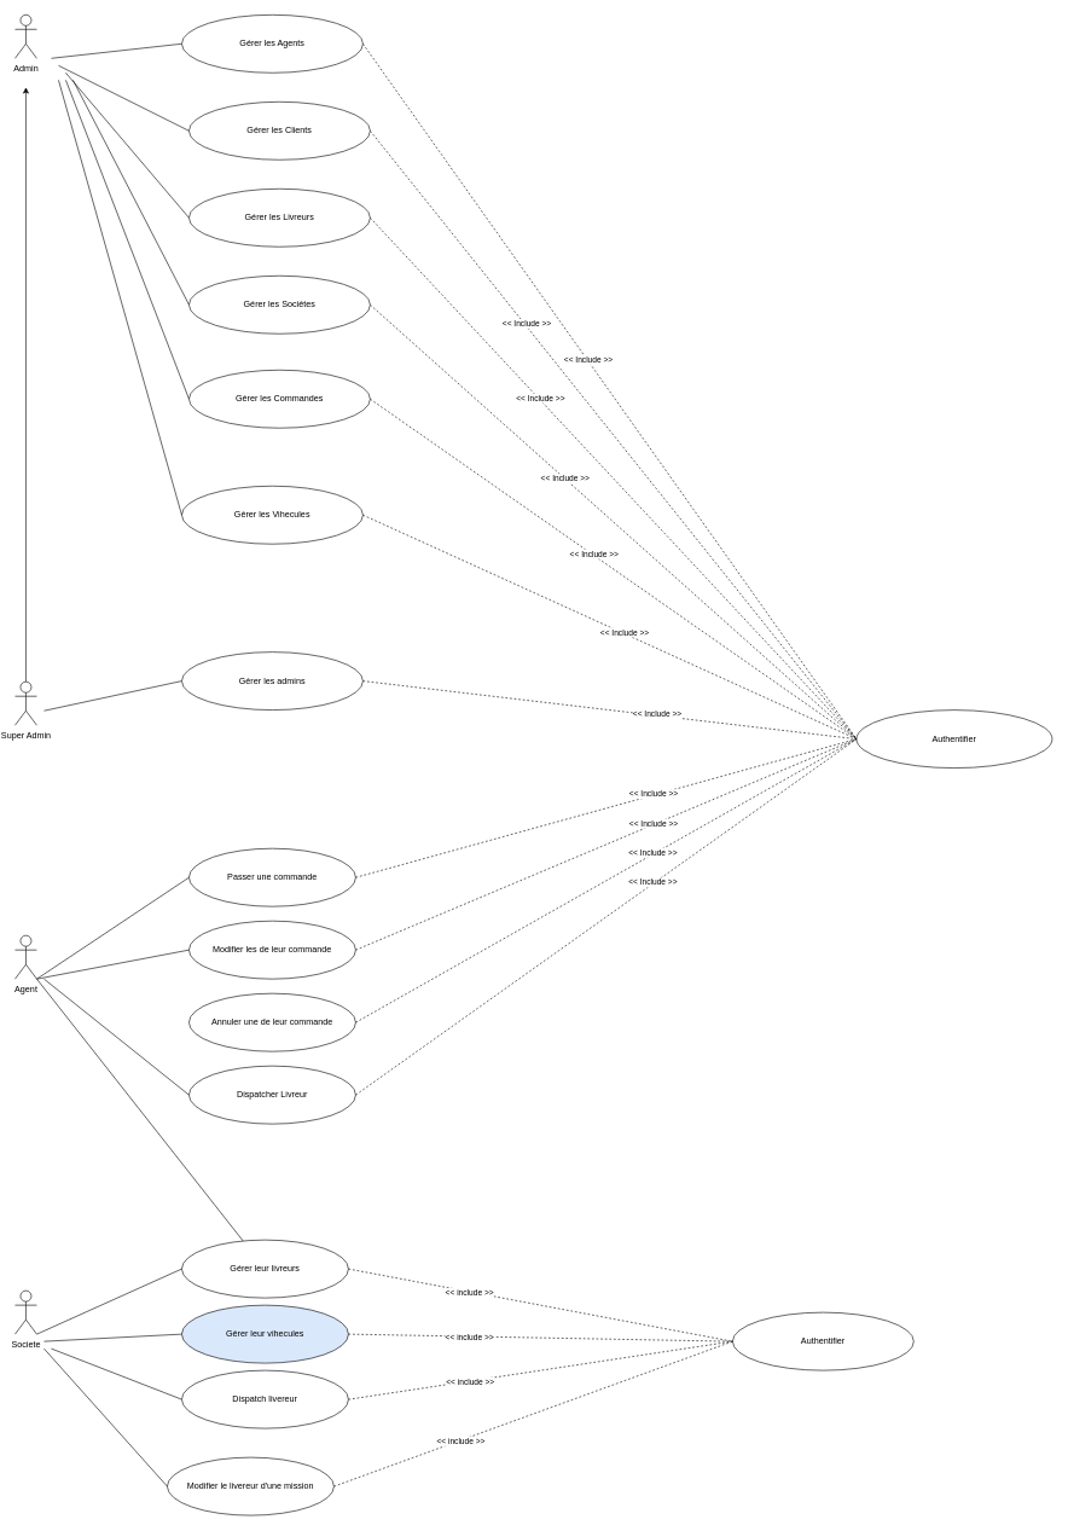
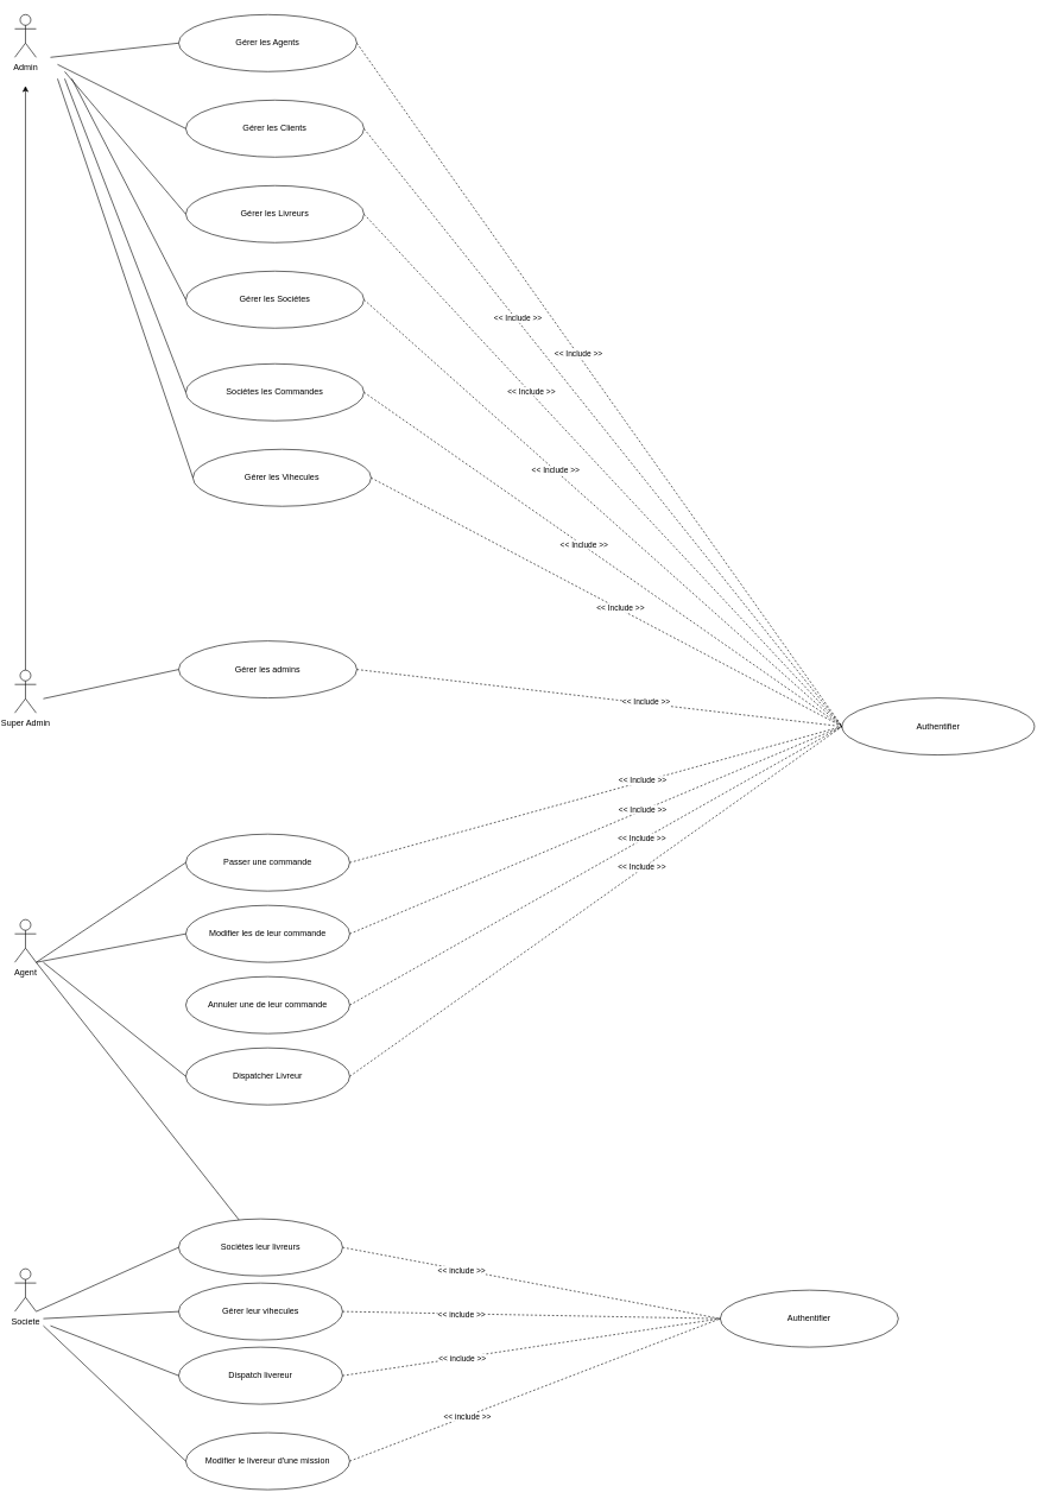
  <mxCell id="0" />
  <mxCell id="1" parent="0" />
  <mxCell id="2" value="Admin" style="shape=umlActor;verticalLabelPosition=bottom;verticalAlign=top;html=1;outlineConnect=0;" vertex="1" parent="1"><mxGeometry x="20" y="20" width="30" height="60" as="geometry" /></mxCell>
  <mxCell id="3" value="Gérer les admins" style="ellipse;whiteSpace=wrap;html=1;" vertex="1" parent="1"><mxGeometry x="250" y="899" width="250" height="80" as="geometry" /></mxCell>
  <mxCell id="4" value="Gérer les Agents" style="ellipse;whiteSpace=wrap;html=1;" vertex="1" parent="1"><mxGeometry x="250" y="20" width="250" height="80" as="geometry" /></mxCell>
  <mxCell id="5" value="Gérer les Clients" style="ellipse;whiteSpace=wrap;html=1;" vertex="1" parent="1"><mxGeometry x="260" y="140" width="250" height="80" as="geometry" /></mxCell>
  <mxCell id="6" value="Gérer les Livreurs" style="ellipse;whiteSpace=wrap;html=1;" vertex="1" parent="1"><mxGeometry x="260" y="260" width="250" height="80" as="geometry" /></mxCell>
  <mxCell id="7" value="Gérer les Sociétes" style="ellipse;whiteSpace=wrap;html=1;" vertex="1" parent="1"><mxGeometry x="260" y="380" width="250" height="80" as="geometry" /></mxCell>
- <mxCell id="8" value="Gérer les Commandes" style="ellipse;whiteSpace=wrap;html=1;" vertex="1" parent="1"><mxGeometry x="260" y="510" width="250" height="80" as="geometry" /></mxCell>
- <mxCell id="9" value="Gérer les Vihecules" style="ellipse;whiteSpace=wrap;html=1;" vertex="1" parent="1"><mxGeometry x="250" y="670" width="250" height="80" as="geometry" /></mxCell>
+ <mxCell id="8" value="Sociétes les Commandes" style="ellipse;whiteSpace=wrap;html=1;" vertex="1" parent="1"><mxGeometry x="260" y="510" width="250" height="80" as="geometry" /></mxCell>
+ <mxCell id="9" value="Gérer les Vihecules" style="ellipse;whiteSpace=wrap;html=1;" vertex="1" parent="1"><mxGeometry x="270" y="630" width="250" height="80" as="geometry" /></mxCell>
  <mxCell id="10" value="" style="endArrow=none;html=1;exitX=0;exitY=0.5;exitDx=0;exitDy=0;" edge="1" parent="1" source="4"><mxGeometry width="50" height="50" relative="1" as="geometry"><mxPoint x="260" y="-40" as="sourcePoint" /><mxPoint x="70" y="80" as="targetPoint" /></mxGeometry></mxCell>
  <mxCell id="11" value="" style="endArrow=none;html=1;exitX=0;exitY=0.5;exitDx=0;exitDy=0;" edge="1" parent="1" source="5"><mxGeometry width="50" height="50" relative="1" as="geometry"><mxPoint x="260" y="70" as="sourcePoint" /><mxPoint x="80" y="90" as="targetPoint" /></mxGeometry></mxCell>
  <mxCell id="12" value="" style="endArrow=none;html=1;exitX=0;exitY=0.5;exitDx=0;exitDy=0;" edge="1" parent="1" source="6"><mxGeometry width="50" height="50" relative="1" as="geometry"><mxPoint x="270" y="190" as="sourcePoint" /><mxPoint x="90" y="100" as="targetPoint" /></mxGeometry></mxCell>
  <mxCell id="13" value="" style="endArrow=none;html=1;exitX=0;exitY=0.5;exitDx=0;exitDy=0;" edge="1" parent="1" source="7"><mxGeometry width="50" height="50" relative="1" as="geometry"><mxPoint x="270" y="310" as="sourcePoint" /><mxPoint x="100" y="110" as="targetPoint" /></mxGeometry></mxCell>
  <mxCell id="14" value="" style="endArrow=none;html=1;exitX=0;exitY=0.5;exitDx=0;exitDy=0;" edge="1" parent="1" source="8"><mxGeometry width="50" height="50" relative="1" as="geometry"><mxPoint x="270" y="430" as="sourcePoint" /><mxPoint x="90" y="110" as="targetPoint" /></mxGeometry></mxCell>
  <mxCell id="15" value="" style="endArrow=none;html=1;exitX=0;exitY=0.5;exitDx=0;exitDy=0;" edge="1" parent="1" source="9"><mxGeometry width="50" height="50" relative="1" as="geometry"><mxPoint x="270" y="560" as="sourcePoint" /><mxPoint x="80" y="110" as="targetPoint" /></mxGeometry></mxCell>
  <mxCell id="16" value="" style="endArrow=none;dashed=1;html=1;exitX=1;exitY=0.5;exitDx=0;exitDy=0;entryX=0;entryY=0.5;entryDx=0;entryDy=0;" edge="1" parent="1" source="3" target="30"><mxGeometry width="50" height="50" relative="1" as="geometry"><mxPoint x="550" y="-10" as="sourcePoint" /><mxPoint x="800" y="300" as="targetPoint" /><Array as="points" /></mxGeometry></mxCell>
  <mxCell id="17" value="&amp;lt;&amp;lt; Include &amp;gt;&amp;gt;" style="edgeLabel;html=1;align=center;verticalAlign=middle;resizable=0;points=[];" vertex="1" connectable="0" parent="16"><mxGeometry x="0.189" y="2" relative="1" as="geometry"><mxPoint as="offset" /></mxGeometry></mxCell>
  <mxCell id="18" value="" style="endArrow=none;dashed=1;html=1;exitX=1;exitY=0.5;exitDx=0;exitDy=0;entryX=0;entryY=0.5;entryDx=0;entryDy=0;" edge="1" parent="1" source="4" target="30"><mxGeometry width="50" height="50" relative="1" as="geometry"><mxPoint x="510" y="90" as="sourcePoint" /><mxPoint x="670" y="260" as="targetPoint" /><Array as="points" /></mxGeometry></mxCell>
  <mxCell id="19" value="&amp;lt;&amp;lt; Include &amp;gt;&amp;gt;" style="edgeLabel;html=1;align=center;verticalAlign=middle;resizable=0;points=[];" vertex="1" connectable="0" parent="18"><mxGeometry x="-0.09" y="1" relative="1" as="geometry"><mxPoint as="offset" /></mxGeometry></mxCell>
  <mxCell id="20" value="" style="endArrow=none;dashed=1;html=1;exitX=1;exitY=0.5;exitDx=0;exitDy=0;entryX=0;entryY=0.5;entryDx=0;entryDy=0;" edge="1" parent="1" source="5" target="30"><mxGeometry width="50" height="50" relative="1" as="geometry"><mxPoint x="510" y="70" as="sourcePoint" /><mxPoint x="680" y="270" as="targetPoint" /><Array as="points" /></mxGeometry></mxCell>
  <mxCell id="21" value="&amp;lt;&amp;lt; Include &amp;gt;&amp;gt;" style="edgeLabel;html=1;align=center;verticalAlign=middle;resizable=0;points=[];" vertex="1" connectable="0" parent="20"><mxGeometry x="-0.364" y="2" relative="1" as="geometry"><mxPoint as="offset" /></mxGeometry></mxCell>
  <mxCell id="22" value="" style="endArrow=none;dashed=1;html=1;exitX=1;exitY=0.5;exitDx=0;exitDy=0;entryX=0;entryY=0.5;entryDx=0;entryDy=0;" edge="1" parent="1" source="6" target="30"><mxGeometry width="50" height="50" relative="1" as="geometry"><mxPoint x="520" y="190" as="sourcePoint" /><mxPoint x="690" y="280" as="targetPoint" /><Array as="points" /></mxGeometry></mxCell>
  <mxCell id="23" value="&amp;lt;&amp;lt; Include &amp;gt;&amp;gt;" style="edgeLabel;html=1;align=center;verticalAlign=middle;resizable=0;points=[];" vertex="1" connectable="0" parent="22"><mxGeometry x="-0.304" y="2" relative="1" as="geometry"><mxPoint as="offset" /></mxGeometry></mxCell>
  <mxCell id="24" value="" style="endArrow=none;dashed=1;html=1;exitX=1;exitY=0.5;exitDx=0;exitDy=0;entryX=0;entryY=0.5;entryDx=0;entryDy=0;" edge="1" parent="1" source="7" target="30"><mxGeometry width="50" height="50" relative="1" as="geometry"><mxPoint x="520" y="310" as="sourcePoint" /><mxPoint x="700" y="290" as="targetPoint" /><Array as="points" /></mxGeometry></mxCell>
  <mxCell id="25" value="&amp;lt;&amp;lt; Include &amp;gt;&amp;gt;" style="edgeLabel;html=1;align=center;verticalAlign=middle;resizable=0;points=[];" vertex="1" connectable="0" parent="24"><mxGeometry x="-0.2" relative="1" as="geometry"><mxPoint as="offset" /></mxGeometry></mxCell>
  <mxCell id="26" value="" style="endArrow=none;dashed=1;html=1;exitX=1;exitY=0.5;exitDx=0;exitDy=0;entryX=0;entryY=0.5;entryDx=0;entryDy=0;" edge="1" parent="1" source="8" target="30"><mxGeometry width="50" height="50" relative="1" as="geometry"><mxPoint x="520" y="430" as="sourcePoint" /><mxPoint x="710" y="300" as="targetPoint" /><Array as="points" /></mxGeometry></mxCell>
  <mxCell id="27" value="&amp;lt;&amp;lt; Include &amp;gt;&amp;gt;" style="edgeLabel;html=1;align=center;verticalAlign=middle;resizable=0;points=[];" vertex="1" connectable="0" parent="26"><mxGeometry x="-0.081" y="2" relative="1" as="geometry"><mxPoint x="-1" as="offset" /></mxGeometry></mxCell>
  <mxCell id="28" value="" style="endArrow=none;dashed=1;html=1;exitX=1;exitY=0.5;exitDx=0;exitDy=0;entryX=0;entryY=0.5;entryDx=0;entryDy=0;" edge="1" parent="1" source="9" target="30"><mxGeometry width="50" height="50" relative="1" as="geometry"><mxPoint x="520" y="560" as="sourcePoint" /><mxPoint x="720" y="310" as="targetPoint" /><Array as="points" /></mxGeometry></mxCell>
  <mxCell id="29" value="&amp;lt;&amp;lt; Include &amp;gt;&amp;gt;" style="edgeLabel;html=1;align=center;verticalAlign=middle;resizable=0;points=[];" vertex="1" connectable="0" parent="28"><mxGeometry x="0.056" y="1" relative="1" as="geometry"><mxPoint y="-1" as="offset" /></mxGeometry></mxCell>
  <mxCell id="30" value="Authentifier" style="ellipse;whiteSpace=wrap;html=1;" vertex="1" parent="1"><mxGeometry x="1181" y="979" width="270" height="80" as="geometry" /></mxCell>
  <mxCell id="31" style="edgeStyle=none;html=1;" edge="1" parent="1" source="32"><mxGeometry relative="1" as="geometry"><mxPoint x="35" y="120" as="targetPoint" /></mxGeometry></mxCell>
  <mxCell id="32" value="Super Admin" style="shape=umlActor;verticalLabelPosition=bottom;verticalAlign=top;html=1;outlineConnect=0;" vertex="1" parent="1"><mxGeometry x="20" y="940" width="30" height="60" as="geometry" /></mxCell>
  <mxCell id="33" value="" style="endArrow=none;html=1;entryX=0;entryY=0.5;entryDx=0;entryDy=0;" edge="1" parent="1" target="3"><mxGeometry width="50" height="50" relative="1" as="geometry"><mxPoint x="60" y="980" as="sourcePoint" /><mxPoint x="130" y="930" as="targetPoint" /></mxGeometry></mxCell>
  <mxCell id="34" value="Agent" style="shape=umlActor;verticalLabelPosition=bottom;verticalAlign=top;html=1;outlineConnect=0;" vertex="1" parent="1"><mxGeometry x="20" y="1290" width="30" height="60" as="geometry" /></mxCell>
  <mxCell id="35" value="Passer une commande" style="ellipse;whiteSpace=wrap;html=1;" vertex="1" parent="1"><mxGeometry x="260" y="1170" width="230" height="80" as="geometry" /></mxCell>
  <mxCell id="36" value="Annuler une de leur commande" style="ellipse;whiteSpace=wrap;html=1;" vertex="1" parent="1"><mxGeometry x="260" y="1370" width="230" height="80" as="geometry" /></mxCell>
  <mxCell id="37" value="Dispatcher Livreur" style="ellipse;whiteSpace=wrap;html=1;" vertex="1" parent="1"><mxGeometry x="260" y="1470" width="230" height="80" as="geometry" /></mxCell>
  <mxCell id="38" value="Modifier les de leur commande" style="ellipse;whiteSpace=wrap;html=1;" vertex="1" parent="1"><mxGeometry x="260" y="1270" width="230" height="80" as="geometry" /></mxCell>
  <mxCell id="39" value="Societe" style="shape=umlActor;verticalLabelPosition=bottom;verticalAlign=top;html=1;outlineConnect=0;" vertex="1" parent="1"><mxGeometry x="20" y="1780" width="30" height="60" as="geometry" /></mxCell>
  <mxCell id="40" value="" style="endArrow=none;html=1;exitX=1;exitY=1;exitDx=0;exitDy=0;exitPerimeter=0;" edge="1" parent="1" source="34"><mxGeometry width="50" height="50" relative="1" as="geometry"><mxPoint x="210" y="1260" as="sourcePoint" /><mxPoint x="260" y="1210" as="targetPoint" /></mxGeometry></mxCell>
  <mxCell id="41" value="" style="endArrow=none;html=1;entryX=0;entryY=0.5;entryDx=0;entryDy=0;" edge="1" parent="1" target="38"><mxGeometry width="50" height="50" relative="1" as="geometry"><mxPoint x="50" y="1350" as="sourcePoint" /><mxPoint x="270" y="1220" as="targetPoint" /></mxGeometry></mxCell>
  <mxCell id="42" value="" style="endArrow=none;html=1;exitX=1;exitY=1;exitDx=0;exitDy=0;exitPerimeter=0;" edge="1" parent="1" source="34" target="52"><mxGeometry width="50" height="50" relative="1" as="geometry"><mxPoint x="70" y="1370" as="sourcePoint" /><mxPoint x="280" y="1230" as="targetPoint" /></mxGeometry></mxCell>
  <mxCell id="43" value="" style="endArrow=none;html=1;entryX=0;entryY=0.5;entryDx=0;entryDy=0;" edge="1" parent="1" target="37"><mxGeometry width="50" height="50" relative="1" as="geometry"><mxPoint x="60" y="1350" as="sourcePoint" /><mxPoint x="290" y="1240" as="targetPoint" /></mxGeometry></mxCell>
  <mxCell id="44" value="" style="endArrow=none;dashed=1;html=1;exitX=1;exitY=0.5;exitDx=0;exitDy=0;entryX=0;entryY=0.5;entryDx=0;entryDy=0;" edge="1" parent="1" source="35" target="30"><mxGeometry width="50" height="50" relative="1" as="geometry"><mxPoint x="510" y="949" as="sourcePoint" /><mxPoint x="940" y="1140" as="targetPoint" /><Array as="points" /></mxGeometry></mxCell>
  <mxCell id="45" value="&amp;lt;&amp;lt; Include &amp;gt;&amp;gt;" style="edgeLabel;html=1;align=center;verticalAlign=middle;resizable=0;points=[];" vertex="1" connectable="0" parent="44"><mxGeometry x="0.189" y="2" relative="1" as="geometry"><mxPoint as="offset" /></mxGeometry></mxCell>
  <mxCell id="46" value="" style="endArrow=none;dashed=1;html=1;exitX=1;exitY=0.5;exitDx=0;exitDy=0;entryX=0;entryY=0.5;entryDx=0;entryDy=0;" edge="1" parent="1" source="38" target="30"><mxGeometry width="50" height="50" relative="1" as="geometry"><mxPoint x="500" y="1220" as="sourcePoint" /><mxPoint x="950" y="1150" as="targetPoint" /><Array as="points" /></mxGeometry></mxCell>
  <mxCell id="47" value="&amp;lt;&amp;lt; Include &amp;gt;&amp;gt;" style="edgeLabel;html=1;align=center;verticalAlign=middle;resizable=0;points=[];" vertex="1" connectable="0" parent="46"><mxGeometry x="0.189" y="2" relative="1" as="geometry"><mxPoint as="offset" /></mxGeometry></mxCell>
  <mxCell id="48" value="" style="endArrow=none;dashed=1;html=1;exitX=1;exitY=0.5;exitDx=0;exitDy=0;entryX=0;entryY=0.5;entryDx=0;entryDy=0;" edge="1" parent="1" source="36" target="30"><mxGeometry width="50" height="50" relative="1" as="geometry"><mxPoint x="510" y="1230" as="sourcePoint" /><mxPoint x="960" y="1160" as="targetPoint" /><Array as="points" /></mxGeometry></mxCell>
  <mxCell id="49" value="&amp;lt;&amp;lt; Include &amp;gt;&amp;gt;" style="edgeLabel;html=1;align=center;verticalAlign=middle;resizable=0;points=[];" vertex="1" connectable="0" parent="48"><mxGeometry x="0.189" y="2" relative="1" as="geometry"><mxPoint as="offset" /></mxGeometry></mxCell>
  <mxCell id="50" value="" style="endArrow=none;dashed=1;html=1;entryX=0;entryY=0.5;entryDx=0;entryDy=0;exitX=1;exitY=0.5;exitDx=0;exitDy=0;" edge="1" parent="1" source="37" target="30"><mxGeometry width="50" height="50" relative="1" as="geometry"><mxPoint x="590" y="1430" as="sourcePoint" /><mxPoint x="970" y="1170" as="targetPoint" /><Array as="points" /></mxGeometry></mxCell>
  <mxCell id="51" value="&amp;lt;&amp;lt; Include &amp;gt;&amp;gt;" style="edgeLabel;html=1;align=center;verticalAlign=middle;resizable=0;points=[];" vertex="1" connectable="0" parent="50"><mxGeometry x="0.189" y="2" relative="1" as="geometry"><mxPoint as="offset" /></mxGeometry></mxCell>
- <mxCell id="52" value="Gérer leur livreurs" style="ellipse;whiteSpace=wrap;html=1;" vertex="1" parent="1"><mxGeometry x="250" y="1710" width="230" height="80" as="geometry" /></mxCell>
- <mxCell id="53" value="Gérer leur vihecules" style="ellipse;whiteSpace=wrap;html=1;fillColor=#dae8fc;" vertex="1" parent="1"><mxGeometry x="250" y="1800" width="230" height="80" as="geometry" /></mxCell>
+ <mxCell id="52" value="Sociétes leur livreurs" style="ellipse;whiteSpace=wrap;html=1;" vertex="1" parent="1"><mxGeometry x="250" y="1710" width="230" height="80" as="geometry" /></mxCell>
+ <mxCell id="53" value="Gérer leur vihecules" style="ellipse;whiteSpace=wrap;html=1;" vertex="1" parent="1"><mxGeometry x="250" y="1800" width="230" height="80" as="geometry" /></mxCell>
  <mxCell id="54" value="Dispatch livereur" style="ellipse;whiteSpace=wrap;html=1;" vertex="1" parent="1"><mxGeometry x="250" y="1890" width="230" height="80" as="geometry" /></mxCell>
- <mxCell id="55" value="Modifier le livereur d'une mission" style="ellipse;whiteSpace=wrap;html=1;" vertex="1" parent="1"><mxGeometry x="230" y="2010" width="230" height="80" as="geometry" /></mxCell>
+ <mxCell id="55" value="Modifier le livereur d'une mission" style="ellipse;whiteSpace=wrap;html=1;" vertex="1" parent="1"><mxGeometry x="260" y="2010" width="230" height="80" as="geometry" /></mxCell>
  <mxCell id="56" value="" style="endArrow=none;html=1;entryX=0;entryY=0.5;entryDx=0;entryDy=0;" edge="1" parent="1" target="52"><mxGeometry width="50" height="50" relative="1" as="geometry"><mxPoint x="50" y="1840" as="sourcePoint" /><mxPoint x="100" y="1790" as="targetPoint" /></mxGeometry></mxCell>
  <mxCell id="57" value="" style="endArrow=none;html=1;entryX=0;entryY=0.5;entryDx=0;entryDy=0;" edge="1" parent="1" target="53"><mxGeometry width="50" height="50" relative="1" as="geometry"><mxPoint x="60" y="1850" as="sourcePoint" /><mxPoint x="260" y="1760" as="targetPoint" /></mxGeometry></mxCell>
  <mxCell id="58" value="" style="endArrow=none;html=1;entryX=0;entryY=0.5;entryDx=0;entryDy=0;" edge="1" parent="1" target="54"><mxGeometry width="50" height="50" relative="1" as="geometry"><mxPoint x="70" y="1860" as="sourcePoint" /><mxPoint x="270" y="1770" as="targetPoint" /></mxGeometry></mxCell>
  <mxCell id="59" value="" style="endArrow=none;html=1;entryX=0;entryY=0.5;entryDx=0;entryDy=0;" edge="1" parent="1" target="55"><mxGeometry width="50" height="50" relative="1" as="geometry"><mxPoint x="60" y="1860" as="sourcePoint" /><mxPoint x="280" y="1780" as="targetPoint" /></mxGeometry></mxCell>
  <mxCell id="60" value="Authentifier" style="ellipse;whiteSpace=wrap;html=1;" vertex="1" parent="1"><mxGeometry x="1010" y="1810" width="250" height="80" as="geometry" /></mxCell>
  <mxCell id="61" value="" style="endArrow=none;dashed=1;html=1;exitX=1;exitY=0.5;exitDx=0;exitDy=0;entryX=0;entryY=0.5;entryDx=0;entryDy=0;" edge="1" parent="1" source="52" target="60"><mxGeometry width="50" height="50" relative="1" as="geometry"><mxPoint x="610" y="1660" as="sourcePoint" /><mxPoint x="660" y="1610" as="targetPoint" /></mxGeometry></mxCell>
  <mxCell id="62" value="&amp;lt;&amp;lt; include &amp;gt;&amp;gt;" style="edgeLabel;html=1;align=center;verticalAlign=middle;resizable=0;points=[];" vertex="1" connectable="0" parent="61"><mxGeometry x="-0.369" y="-1" relative="1" as="geometry"><mxPoint as="offset" /></mxGeometry></mxCell>
  <mxCell id="63" value="" style="endArrow=none;dashed=1;html=1;exitX=1;exitY=0.5;exitDx=0;exitDy=0;entryX=0;entryY=0.5;entryDx=0;entryDy=0;" edge="1" parent="1" source="54" target="60"><mxGeometry width="50" height="50" relative="1" as="geometry"><mxPoint x="490" y="1760" as="sourcePoint" /><mxPoint x="830" y="1800" as="targetPoint" /></mxGeometry></mxCell>
  <mxCell id="64" value="&amp;lt;&amp;lt; include &amp;gt;&amp;gt;" style="edgeLabel;html=1;align=center;verticalAlign=middle;resizable=0;points=[];" vertex="1" connectable="0" parent="63"><mxGeometry x="-0.369" y="-1" relative="1" as="geometry"><mxPoint as="offset" /></mxGeometry></mxCell>
  <mxCell id="65" value="" style="endArrow=none;dashed=1;html=1;exitX=1;exitY=0.5;exitDx=0;exitDy=0;entryX=0;entryY=0.5;entryDx=0;entryDy=0;" edge="1" parent="1" source="55" target="60"><mxGeometry width="50" height="50" relative="1" as="geometry"><mxPoint x="500" y="1770" as="sourcePoint" /><mxPoint x="840" y="1810" as="targetPoint" /></mxGeometry></mxCell>
  <mxCell id="66" value="&amp;lt;&amp;lt; include &amp;gt;&amp;gt;" style="edgeLabel;html=1;align=center;verticalAlign=middle;resizable=0;points=[];" vertex="1" connectable="0" parent="65"><mxGeometry x="-0.369" y="-1" relative="1" as="geometry"><mxPoint as="offset" /></mxGeometry></mxCell>
  <mxCell id="67" value="" style="endArrow=none;dashed=1;html=1;exitX=1;exitY=0.5;exitDx=0;exitDy=0;entryX=0;entryY=0.5;entryDx=0;entryDy=0;" edge="1" parent="1" source="53" target="60"><mxGeometry width="50" height="50" relative="1" as="geometry"><mxPoint x="510" y="1780" as="sourcePoint" /><mxPoint x="850" y="1820" as="targetPoint" /></mxGeometry></mxCell>
  <mxCell id="68" value="&amp;lt;&amp;lt; include &amp;gt;&amp;gt;" style="edgeLabel;html=1;align=center;verticalAlign=middle;resizable=0;points=[];" vertex="1" connectable="0" parent="67"><mxGeometry x="-0.369" y="-1" relative="1" as="geometry"><mxPoint as="offset" /></mxGeometry></mxCell>
